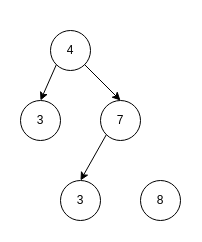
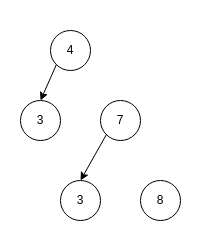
  <mxCell id="0" />
  <mxCell id="1" parent="0" />
  <mxCell id="2" value="" style="group" vertex="1" connectable="0" parent="1"><mxGeometry x="20" y="20" width="160" height="200" as="geometry" /></mxCell>
  <mxCell id="3" value="4" style="ellipse;whiteSpace=wrap;html=1;" vertex="1" parent="2"><mxGeometry x="30" y="10" width="40" height="40" as="geometry" /></mxCell>
  <mxCell id="4" value="3" style="ellipse;whiteSpace=wrap;html=1;" vertex="1" parent="2"><mxGeometry y="80" width="40" height="40" as="geometry" /></mxCell>
  <mxCell id="5" style="rounded=0;orthogonalLoop=1;jettySize=auto;html=1;exitX=0;exitY=1;exitDx=0;exitDy=0;entryX=0.5;entryY=0;entryDx=0;entryDy=0;" edge="1" parent="2" source="3" target="4"><mxGeometry relative="1" as="geometry" /></mxCell>
  <mxCell id="6" value="7" style="ellipse;whiteSpace=wrap;html=1;" vertex="1" parent="2"><mxGeometry x="80" y="80" width="40" height="40" as="geometry" /></mxCell>
- <mxCell id="7" style="edgeStyle=none;rounded=0;orthogonalLoop=1;jettySize=auto;html=1;exitX=1;exitY=1;exitDx=0;exitDy=0;entryX=0.5;entryY=0;entryDx=0;entryDy=0;" edge="1" parent="2" source="3" target="6"><mxGeometry relative="1" as="geometry" /></mxCell>
  <mxCell id="8" value="3" style="ellipse;whiteSpace=wrap;html=1;" vertex="1" parent="2"><mxGeometry x="40" y="160" width="40" height="40" as="geometry" /></mxCell>
  <mxCell id="9" style="edgeStyle=none;rounded=0;orthogonalLoop=1;jettySize=auto;html=1;exitX=0;exitY=1;exitDx=0;exitDy=0;entryX=0.5;entryY=0;entryDx=0;entryDy=0;" edge="1" parent="2" source="6" target="8"><mxGeometry relative="1" as="geometry" /></mxCell>
  <mxCell id="10" value="8" style="ellipse;whiteSpace=wrap;html=1;" vertex="1" parent="2"><mxGeometry x="120" y="160" width="40" height="40" as="geometry" /></mxCell>
